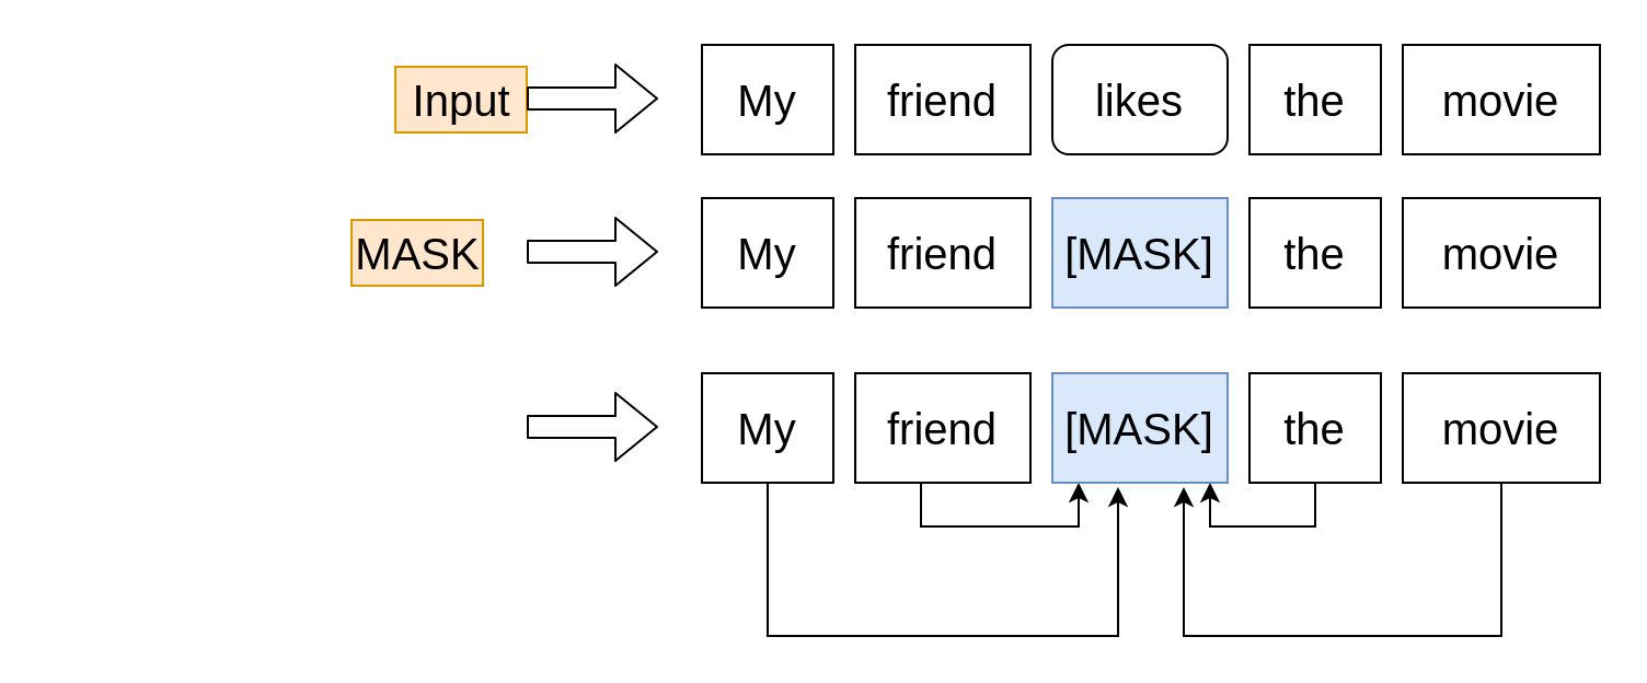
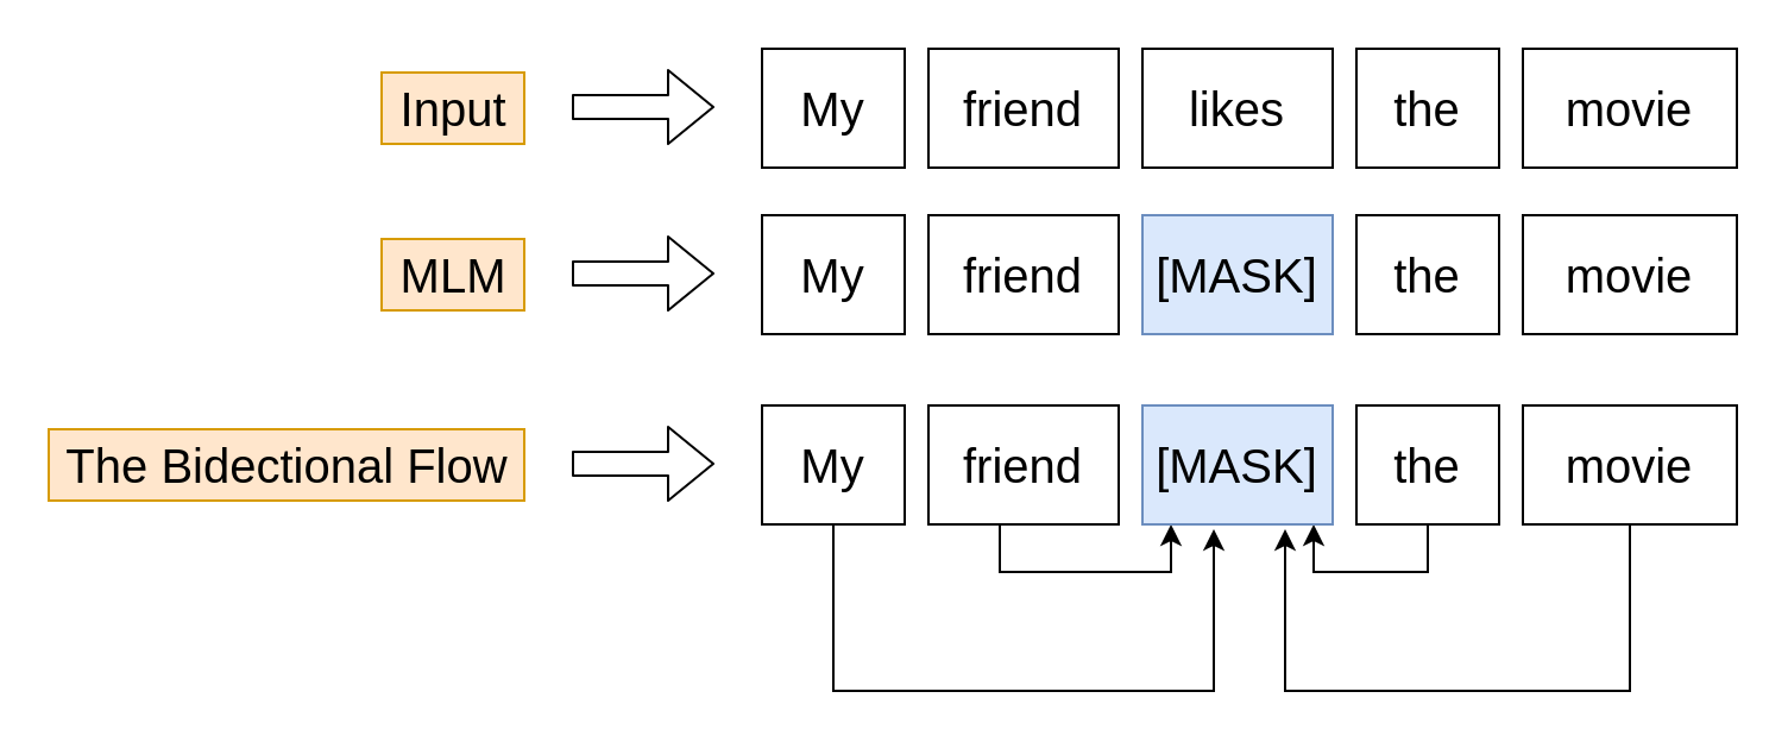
  <mxCell id="0" />
  <mxCell id="1" parent="0" />
- <mxCell id="2" value="MASK" style="text;html=1;align=center;verticalAlign=middle;resizable=0;points=[];autosize=1;fontSize=20;fillColor=#ffe6cc;strokeColor=#d79b00;spacingTop=0;spacingLeft=0;" vertex="1" parent="1"><mxGeometry x="160" y="100" width="60" height="30" as="geometry" /></mxCell>
- <mxCell id="3" value="Input" style="text;html=1;align=center;verticalAlign=middle;resizable=0;points=[];autosize=1;fontSize=20;fillColor=#ffe6cc;strokeColor=#d79b00;" vertex="1" parent="1"><mxGeometry x="180" y="30" width="60" height="30" as="geometry" /></mxCell>
+ <mxCell id="2" value="MLM" style="text;html=1;align=center;verticalAlign=middle;resizable=0;points=[];autosize=1;fontSize=20;fillColor=#ffe6cc;strokeColor=#d79b00;spacingTop=0;spacingLeft=0;" vertex="1" parent="1"><mxGeometry x="160" y="100" width="60" height="30" as="geometry" /></mxCell>
+ <mxCell id="3" value="Input" style="text;html=1;align=center;verticalAlign=middle;resizable=0;points=[];autosize=1;fontSize=20;fillColor=#ffe6cc;strokeColor=#d79b00;" vertex="1" parent="1"><mxGeometry x="160" y="30" width="60" height="30" as="geometry" /></mxCell>
  <mxCell id="4" value="My" style="whiteSpace=wrap;html=1;fontSize=20;" vertex="1" parent="1"><mxGeometry x="320" y="20" width="60" height="50" as="geometry" /></mxCell>
  <mxCell id="5" value="friend" style="whiteSpace=wrap;html=1;fontSize=20;" vertex="1" parent="1"><mxGeometry x="390" y="20" width="80" height="50" as="geometry" /></mxCell>
- <mxCell id="6" value="likes" style="whiteSpace=wrap;html=1;fontSize=20;rounded=1;" vertex="1" parent="1"><mxGeometry x="480" y="20" width="80" height="50" as="geometry" /></mxCell>
+ <mxCell id="6" value="likes" style="whiteSpace=wrap;html=1;fontSize=20;" vertex="1" parent="1"><mxGeometry x="480" y="20" width="80" height="50" as="geometry" /></mxCell>
  <mxCell id="7" value="the" style="whiteSpace=wrap;html=1;fontSize=20;" vertex="1" parent="1"><mxGeometry x="570" y="20" width="60" height="50" as="geometry" /></mxCell>
  <mxCell id="8" value="movie" style="whiteSpace=wrap;html=1;fontSize=20;" vertex="1" parent="1"><mxGeometry x="640" y="20" width="90" height="50" as="geometry" /></mxCell>
  <mxCell id="9" value="" style="shape=flexArrow;endArrow=classic;html=1;fontSize=20;" edge="1" parent="1"><mxGeometry width="50" height="50" relative="1" as="geometry"><mxPoint x="240" y="44.5" as="sourcePoint" /><mxPoint x="300" y="44.5" as="targetPoint" /></mxGeometry></mxCell>
  <mxCell id="10" value="My" style="whiteSpace=wrap;html=1;fontSize=20;" vertex="1" parent="1"><mxGeometry x="320" y="90" width="60" height="50" as="geometry" /></mxCell>
  <mxCell id="11" value="friend" style="whiteSpace=wrap;html=1;fontSize=20;" vertex="1" parent="1"><mxGeometry x="390" y="90" width="80" height="50" as="geometry" /></mxCell>
  <mxCell id="12" value="[MASK]" style="whiteSpace=wrap;html=1;fontSize=20;fillColor=#dae8fc;strokeColor=#6c8ebf;" vertex="1" parent="1"><mxGeometry x="480" y="90" width="80" height="50" as="geometry" /></mxCell>
  <mxCell id="13" value="the" style="whiteSpace=wrap;html=1;fontSize=20;" vertex="1" parent="1"><mxGeometry x="570" y="90" width="60" height="50" as="geometry" /></mxCell>
  <mxCell id="14" value="movie" style="whiteSpace=wrap;html=1;fontSize=20;" vertex="1" parent="1"><mxGeometry x="640" y="90" width="90" height="50" as="geometry" /></mxCell>
  <mxCell id="15" value="" style="shape=flexArrow;endArrow=classic;html=1;fontSize=20;" edge="1" parent="1"><mxGeometry width="50" height="50" relative="1" as="geometry"><mxPoint x="240" y="114.5" as="sourcePoint" /><mxPoint x="300" y="114.5" as="targetPoint" /></mxGeometry></mxCell>
+ <mxCell id="16" value="The Bidectional Flow" style="text;html=1;align=center;verticalAlign=middle;resizable=0;points=[];autosize=1;fontSize=20;fillColor=#ffe6cc;strokeColor=#d79b00;" vertex="1" parent="1"><mxGeometry x="20" y="180" width="200" height="30" as="geometry" /></mxCell>
  <mxCell id="17" style="edgeStyle=orthogonalEdgeStyle;rounded=0;orthogonalLoop=1;jettySize=auto;html=1;fontSize=20;" edge="1" parent="1" source="18"><mxGeometry relative="1" as="geometry"><mxPoint x="510" y="222" as="targetPoint" /><Array as="points"><mxPoint x="350" y="290" /><mxPoint x="510" y="290" /><mxPoint x="510" y="222" /></Array></mxGeometry></mxCell>
  <mxCell id="18" value="My" style="whiteSpace=wrap;html=1;fontSize=20;" vertex="1" parent="1"><mxGeometry x="320" y="170" width="60" height="50" as="geometry" /></mxCell>
  <mxCell id="19" style="edgeStyle=orthogonalEdgeStyle;rounded=0;orthogonalLoop=1;jettySize=auto;html=1;entryX=0.15;entryY=1;entryDx=0;entryDy=0;fontSize=20;entryPerimeter=0;" edge="1" parent="1" source="20" target="26"><mxGeometry relative="1" as="geometry"><Array as="points"><mxPoint x="420" y="240" /><mxPoint x="492" y="240" /></Array></mxGeometry></mxCell>
  <mxCell id="20" value="friend" style="whiteSpace=wrap;html=1;fontSize=20;" vertex="1" parent="1"><mxGeometry x="390" y="170" width="80" height="50" as="geometry" /></mxCell>
  <mxCell id="21" style="edgeStyle=orthogonalEdgeStyle;rounded=0;orthogonalLoop=1;jettySize=auto;html=1;exitX=0.5;exitY=1;exitDx=0;exitDy=0;entryX=0.9;entryY=1;entryDx=0;entryDy=0;entryPerimeter=0;fontSize=20;" edge="1" parent="1" source="22" target="26"><mxGeometry relative="1" as="geometry" /></mxCell>
  <mxCell id="22" value="the" style="whiteSpace=wrap;html=1;fontSize=20;" vertex="1" parent="1"><mxGeometry x="570" y="170" width="60" height="50" as="geometry" /></mxCell>
  <mxCell id="23" style="edgeStyle=orthogonalEdgeStyle;rounded=0;orthogonalLoop=1;jettySize=auto;html=1;fontSize=20;" edge="1" parent="1" source="24"><mxGeometry relative="1" as="geometry"><mxPoint x="540" y="222" as="targetPoint" /><Array as="points"><mxPoint x="685" y="290" /><mxPoint x="540" y="290" /><mxPoint x="540" y="222" /></Array></mxGeometry></mxCell>
  <mxCell id="24" value="movie" style="whiteSpace=wrap;html=1;fontSize=20;" vertex="1" parent="1"><mxGeometry x="640" y="170" width="90" height="50" as="geometry" /></mxCell>
  <mxCell id="25" value="" style="shape=flexArrow;endArrow=classic;html=1;fontSize=20;" edge="1" parent="1"><mxGeometry width="50" height="50" relative="1" as="geometry"><mxPoint x="240" y="194.5" as="sourcePoint" /><mxPoint x="300" y="194.5" as="targetPoint" /></mxGeometry></mxCell>
  <mxCell id="26" value="[MASK]" style="whiteSpace=wrap;html=1;fontSize=20;fillColor=#dae8fc;strokeColor=#6c8ebf;" vertex="1" parent="1"><mxGeometry x="480" y="170" width="80" height="50" as="geometry" /></mxCell>
